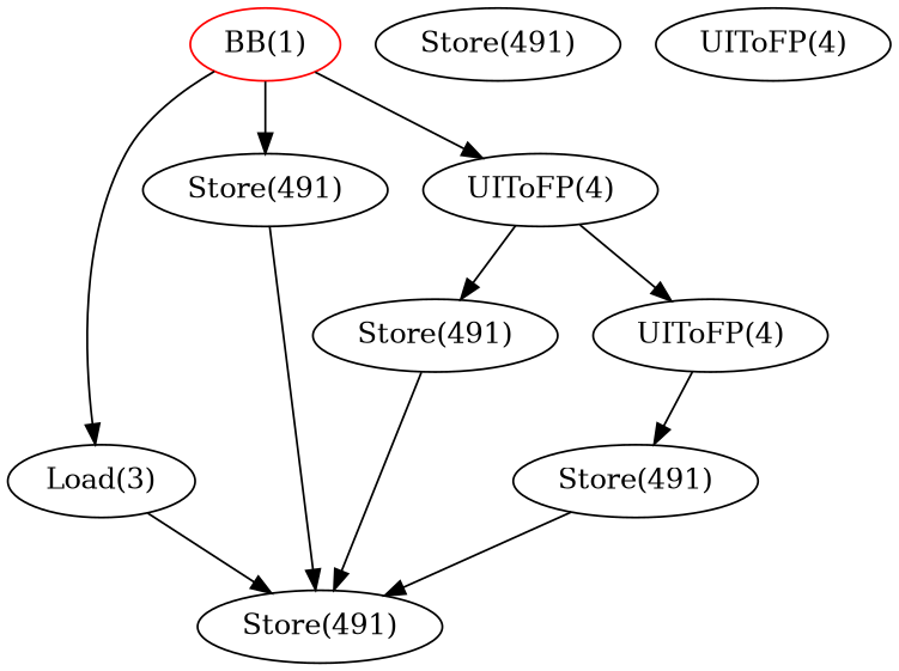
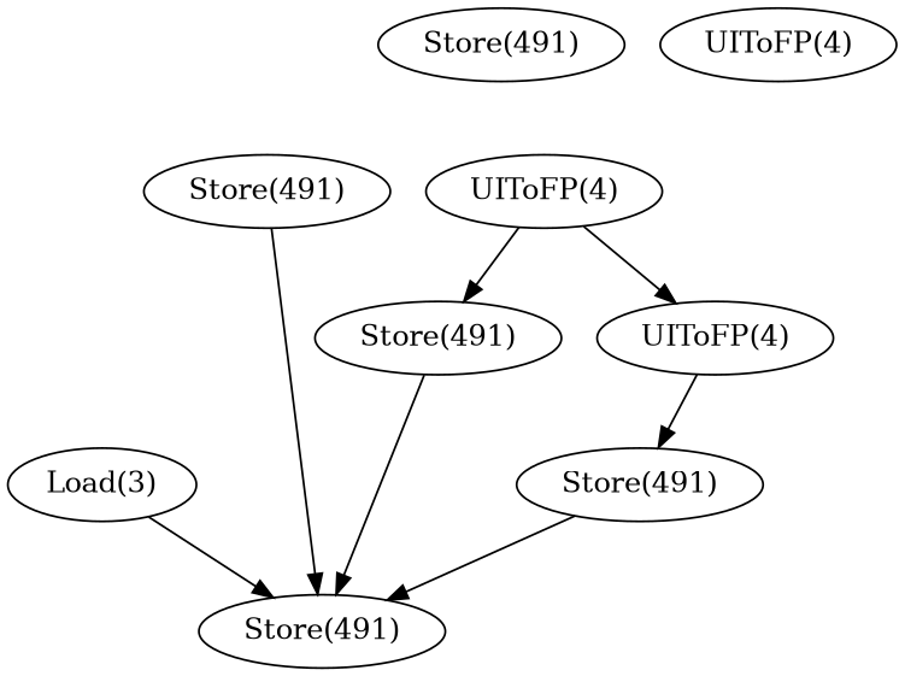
  strict digraph {
    file="dfg.__offload_func_50969.dot"
    node [color=black ir="  store i64 %431, i64* %433, align 8, !UID !491" opcode=Store]
-   n1 [color=red ir=my___unk__1 label="BB(1)" opcode=BB]
    n2 [ir="  %2 = load i8, i8* %1, align 1, !UID !2" label="Load(3)" opcode=Load]
    n3 [label="Store(491)"]
    n4 [ir="  %3 = uitofp i8 %2 to float, !UID !3" label="UIToFP(4)" opcode=UIToFP]
    n5 [label="Store(491)"]
    n6 [label="Store(491)"]
    n7 [label="Store(491)"]
    n8 [label="Store(491)"]
    n9 [ir="  %3 = uitofp i8 %2 to float, !UID !3" label="UIToFP(4)" opcode=UIToFP]
    n10 [ir="  %3 = uitofp i8 %2 to float, !UID !3" label="UIToFP(4)" opcode=UIToFP]
-   n1 -> n2
-   n1 -> n3
-   n1 -> n4
    n2 -> n5
    n3 -> n5
    n4 -> n6
    n4 -> n9
    n6 -> n5
    n7 -> n5
    n9 -> n7
  }
